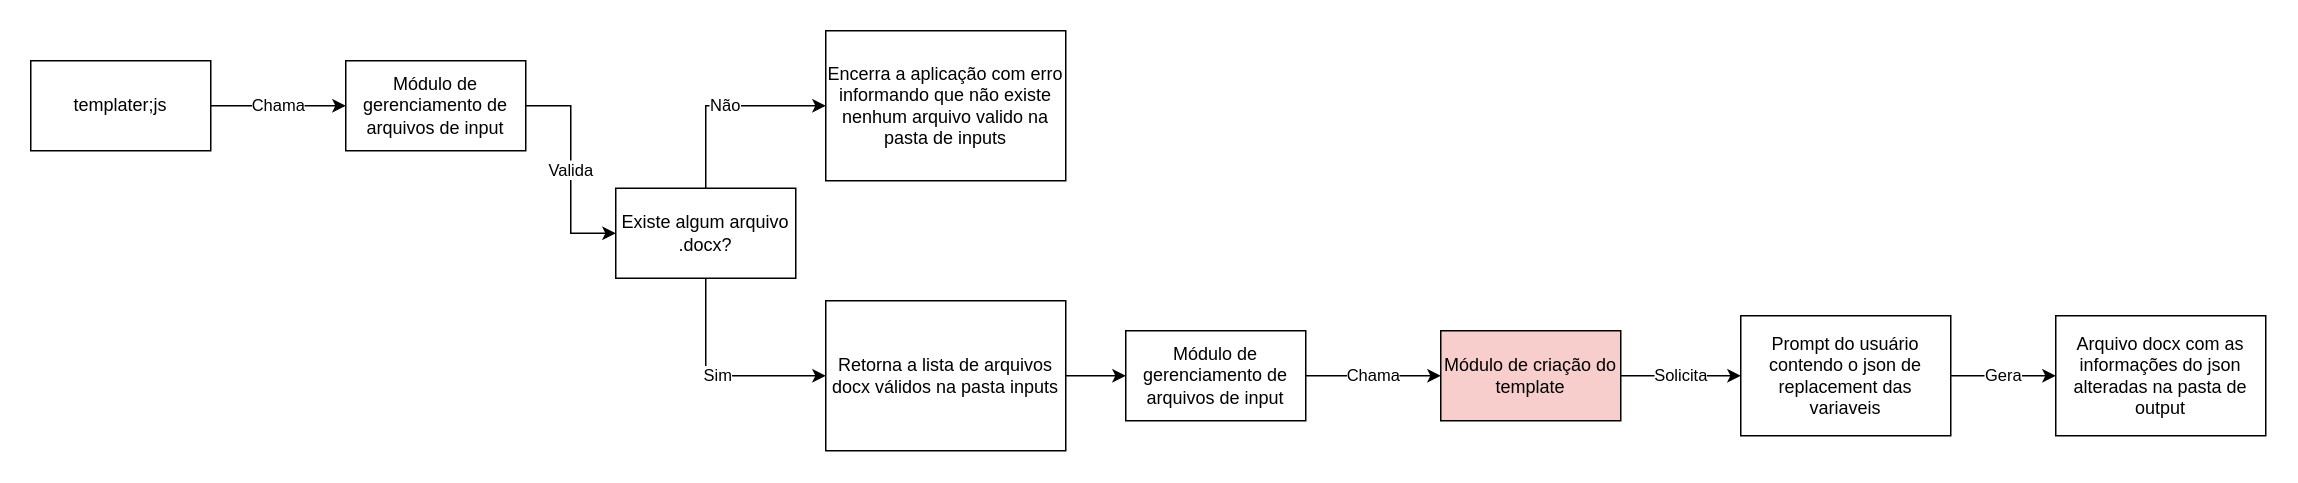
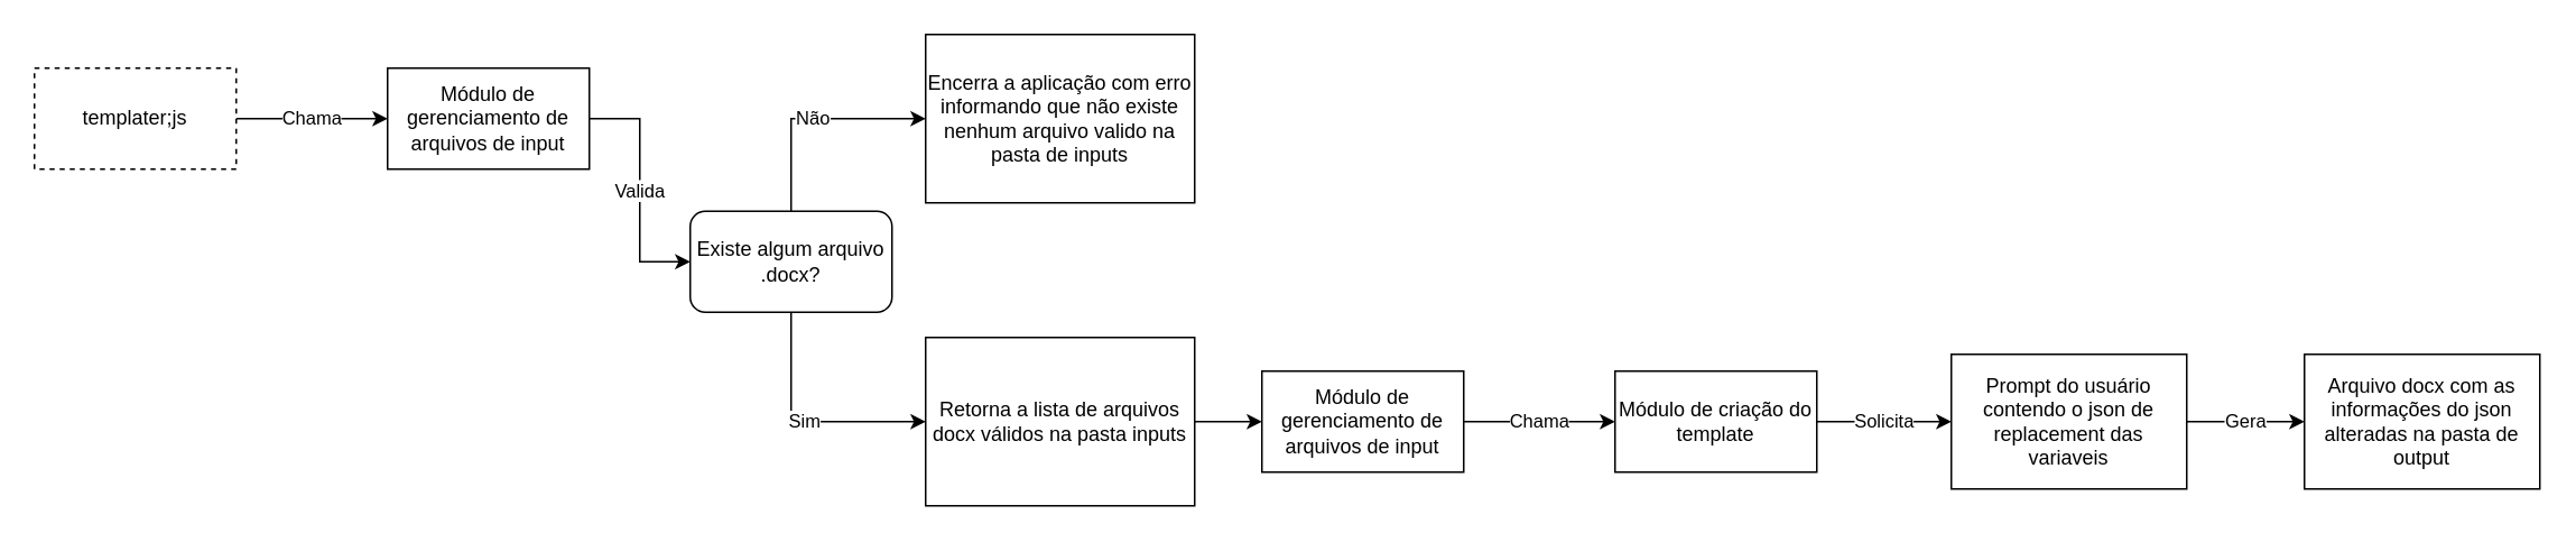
  <mxCell id="0" />
  <mxCell id="1" parent="0" />
  <mxCell id="2" value="Chama" style="edgeStyle=orthogonalEdgeStyle;rounded=0;orthogonalLoop=1;jettySize=auto;html=1;entryX=0;entryY=0.5;entryDx=0;entryDy=0;" edge="1" parent="1" source="3" target="5"><mxGeometry relative="1" as="geometry"><mxPoint x="240" y="70" as="targetPoint" /></mxGeometry></mxCell>
- <mxCell id="3" value="templater;js&lt;br&gt;" style="rounded=0;whiteSpace=wrap;html=1;" vertex="1" parent="1"><mxGeometry x="20" y="40" width="120" height="60" as="geometry" /></mxCell>
+ <mxCell id="3" value="templater;js&lt;br&gt;" style="rounded=0;whiteSpace=wrap;html=1;dashed=1;" vertex="1" parent="1"><mxGeometry x="20" y="40" width="120" height="60" as="geometry" /></mxCell>
  <mxCell id="4" value="Valida" style="edgeStyle=orthogonalEdgeStyle;rounded=0;orthogonalLoop=1;jettySize=auto;html=1;entryX=0;entryY=0.5;entryDx=0;entryDy=0;" edge="1" parent="1" source="5" target="8"><mxGeometry relative="1" as="geometry"><mxPoint x="440" y="70" as="targetPoint" /></mxGeometry></mxCell>
  <mxCell id="5" value="Módulo de gerenciamento de arquivos de input" style="rounded=0;whiteSpace=wrap;html=1;" vertex="1" parent="1"><mxGeometry x="230" y="40" width="120" height="60" as="geometry" /></mxCell>
  <mxCell id="6" value="Não" style="edgeStyle=orthogonalEdgeStyle;rounded=0;orthogonalLoop=1;jettySize=auto;html=1;entryX=0;entryY=0.5;entryDx=0;entryDy=0;exitX=0.5;exitY=0;exitDx=0;exitDy=0;" edge="1" parent="1" source="8" target="9"><mxGeometry relative="1" as="geometry"><mxPoint x="590" y="130" as="targetPoint" /><mxPoint x="470" y="120" as="sourcePoint" /><Array as="points"><mxPoint x="470" y="70" /></Array></mxGeometry></mxCell>
  <mxCell id="7" value="Sim" style="edgeStyle=orthogonalEdgeStyle;rounded=0;orthogonalLoop=1;jettySize=auto;html=1;exitX=0.5;exitY=1;exitDx=0;exitDy=0;entryX=0;entryY=0.5;entryDx=0;entryDy=0;" edge="1" parent="1" source="8" target="11"><mxGeometry relative="1" as="geometry"><mxPoint x="580" y="240" as="targetPoint" /><Array as="points"><mxPoint x="470" y="250" /></Array></mxGeometry></mxCell>
- <mxCell id="8" value="Existe algum arquivo .docx?" style="rounded=0;whiteSpace=wrap;html=1;" vertex="1" parent="1"><mxGeometry x="410" y="125" width="120" height="60" as="geometry" /></mxCell>
+ <mxCell id="8" value="Existe algum arquivo .docx?" style="whiteSpace=wrap;html=1;rounded=1;" vertex="1" parent="1"><mxGeometry x="410" y="125" width="120" height="60" as="geometry" /></mxCell>
  <mxCell id="9" value="Encerra a aplicação com erro informando que não existe nenhum arquivo valido na pasta de inputs" style="rounded=0;whiteSpace=wrap;html=1;" vertex="1" parent="1"><mxGeometry x="550" y="20" width="160" height="100" as="geometry" /></mxCell>
  <mxCell id="10" style="edgeStyle=orthogonalEdgeStyle;rounded=0;orthogonalLoop=1;jettySize=auto;html=1;entryX=0;entryY=0.5;entryDx=0;entryDy=0;" edge="1" parent="1" source="11" target="13"><mxGeometry relative="1" as="geometry" /></mxCell>
  <mxCell id="11" value="Retorna a lista de arquivos docx válidos na pasta inputs" style="rounded=0;whiteSpace=wrap;html=1;" vertex="1" parent="1"><mxGeometry x="550" y="200" width="160" height="100" as="geometry" /></mxCell>
  <mxCell id="12" value="Chama" style="edgeStyle=orthogonalEdgeStyle;rounded=0;orthogonalLoop=1;jettySize=auto;html=1;entryX=0;entryY=0.5;entryDx=0;entryDy=0;" edge="1" parent="1" source="13" target="15"><mxGeometry relative="1" as="geometry"><mxPoint x="940" y="250" as="targetPoint" /></mxGeometry></mxCell>
  <mxCell id="13" value="Módulo de gerenciamento de arquivos de input" style="rounded=0;whiteSpace=wrap;html=1;" vertex="1" parent="1"><mxGeometry x="750" y="220" width="120" height="60" as="geometry" /></mxCell>
  <mxCell id="14" value="Solicita" style="edgeStyle=orthogonalEdgeStyle;rounded=0;orthogonalLoop=1;jettySize=auto;html=1;entryX=0;entryY=0.5;entryDx=0;entryDy=0;" edge="1" parent="1" source="15" target="17"><mxGeometry relative="1" as="geometry" /></mxCell>
- <mxCell id="15" value="Módulo de criação do template" style="rounded=0;whiteSpace=wrap;html=1;fillColor=#f8cecc;" vertex="1" parent="1"><mxGeometry x="960" y="220" width="120" height="60" as="geometry" /></mxCell>
+ <mxCell id="15" value="Módulo de criação do template" style="rounded=0;whiteSpace=wrap;html=1;" vertex="1" parent="1"><mxGeometry x="960" y="220" width="120" height="60" as="geometry" /></mxCell>
  <mxCell id="16" value="Gera" style="edgeStyle=orthogonalEdgeStyle;rounded=0;orthogonalLoop=1;jettySize=auto;html=1;entryX=0;entryY=0.5;entryDx=0;entryDy=0;" edge="1" parent="1" source="17" target="18"><mxGeometry relative="1" as="geometry"><mxPoint x="1360" y="250" as="targetPoint" /></mxGeometry></mxCell>
  <mxCell id="17" value="Prompt do usuário contendo o json de replacement das variaveis" style="rounded=0;whiteSpace=wrap;html=1;" vertex="1" parent="1"><mxGeometry x="1160" y="210" width="140" height="80" as="geometry" /></mxCell>
  <mxCell id="18" value="Arquivo docx com as informações do json alteradas na pasta de output" style="rounded=0;whiteSpace=wrap;html=1;" vertex="1" parent="1"><mxGeometry x="1370" y="210" width="140" height="80" as="geometry" /></mxCell>
